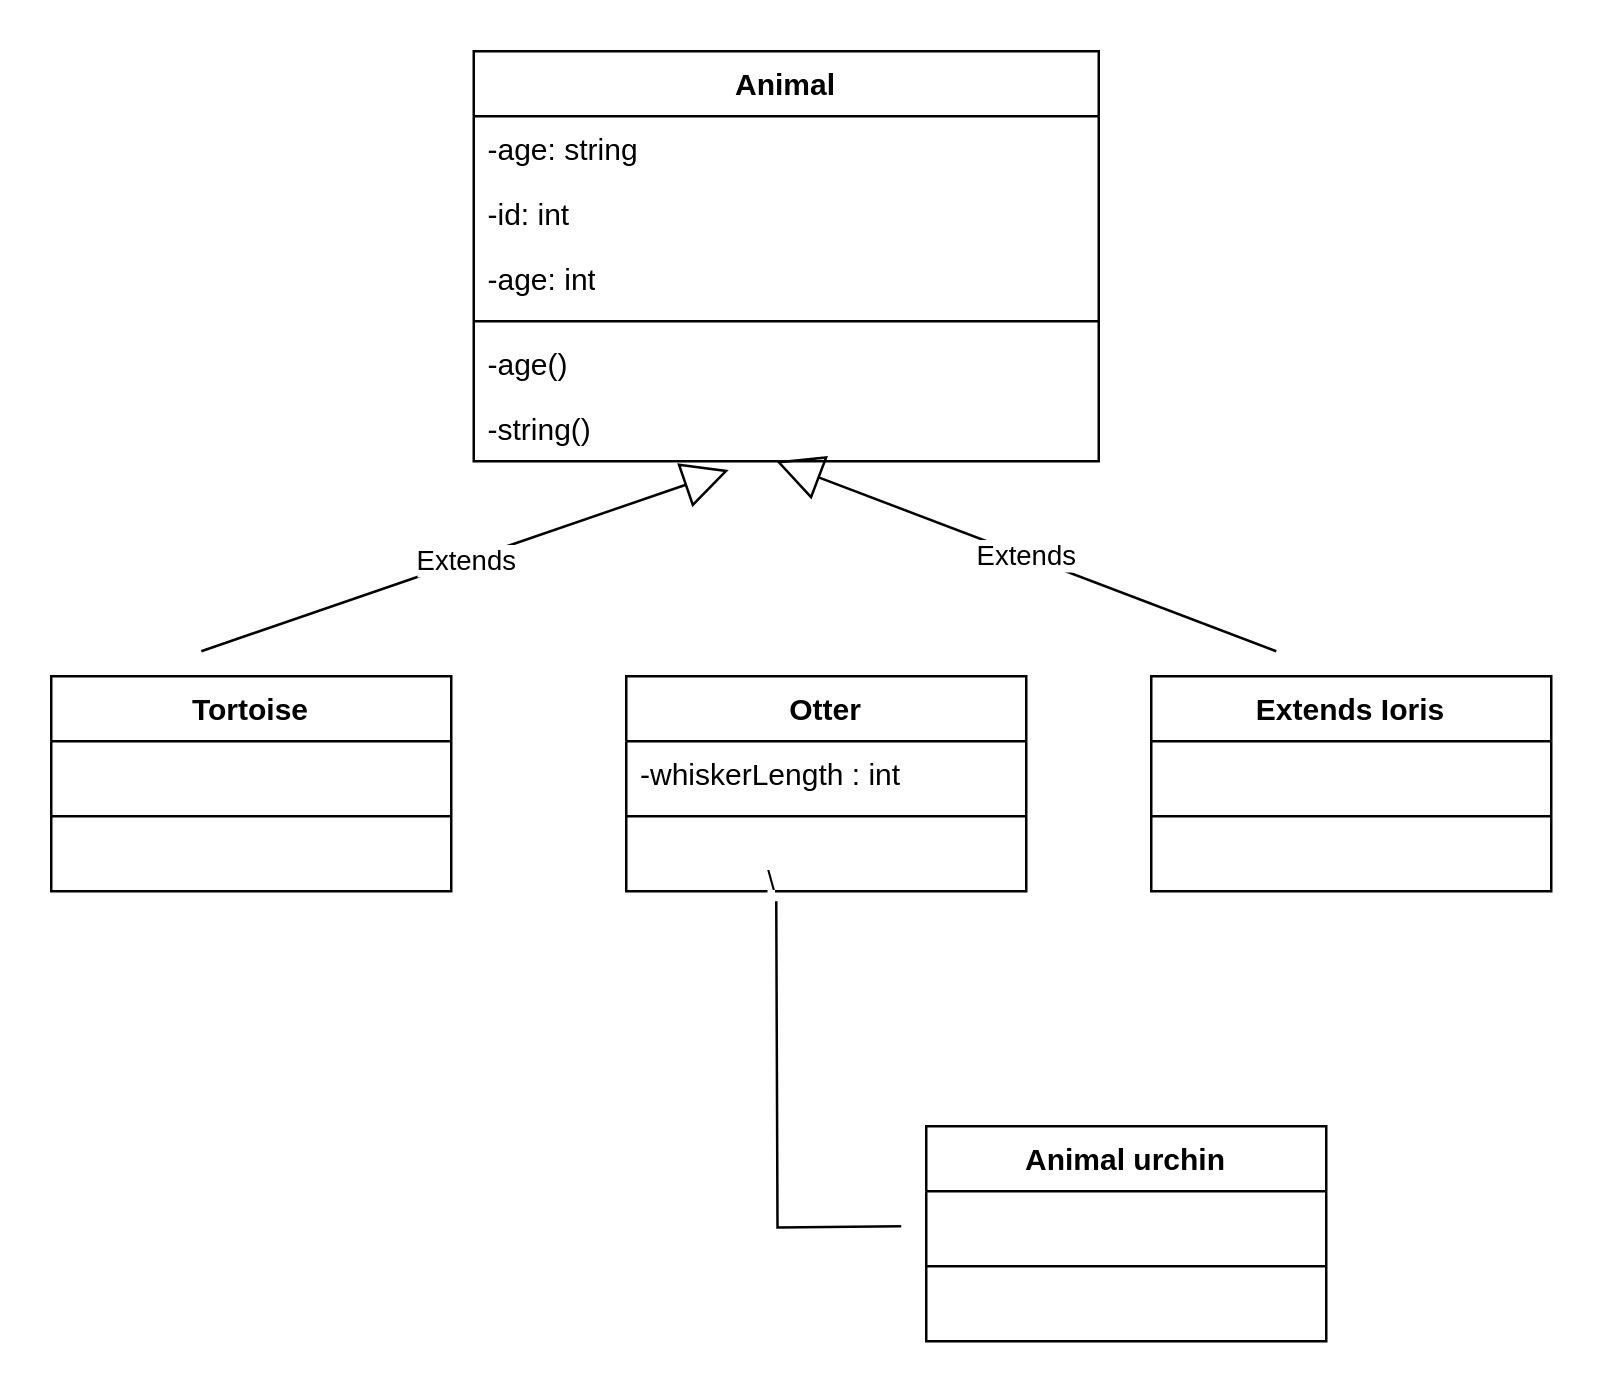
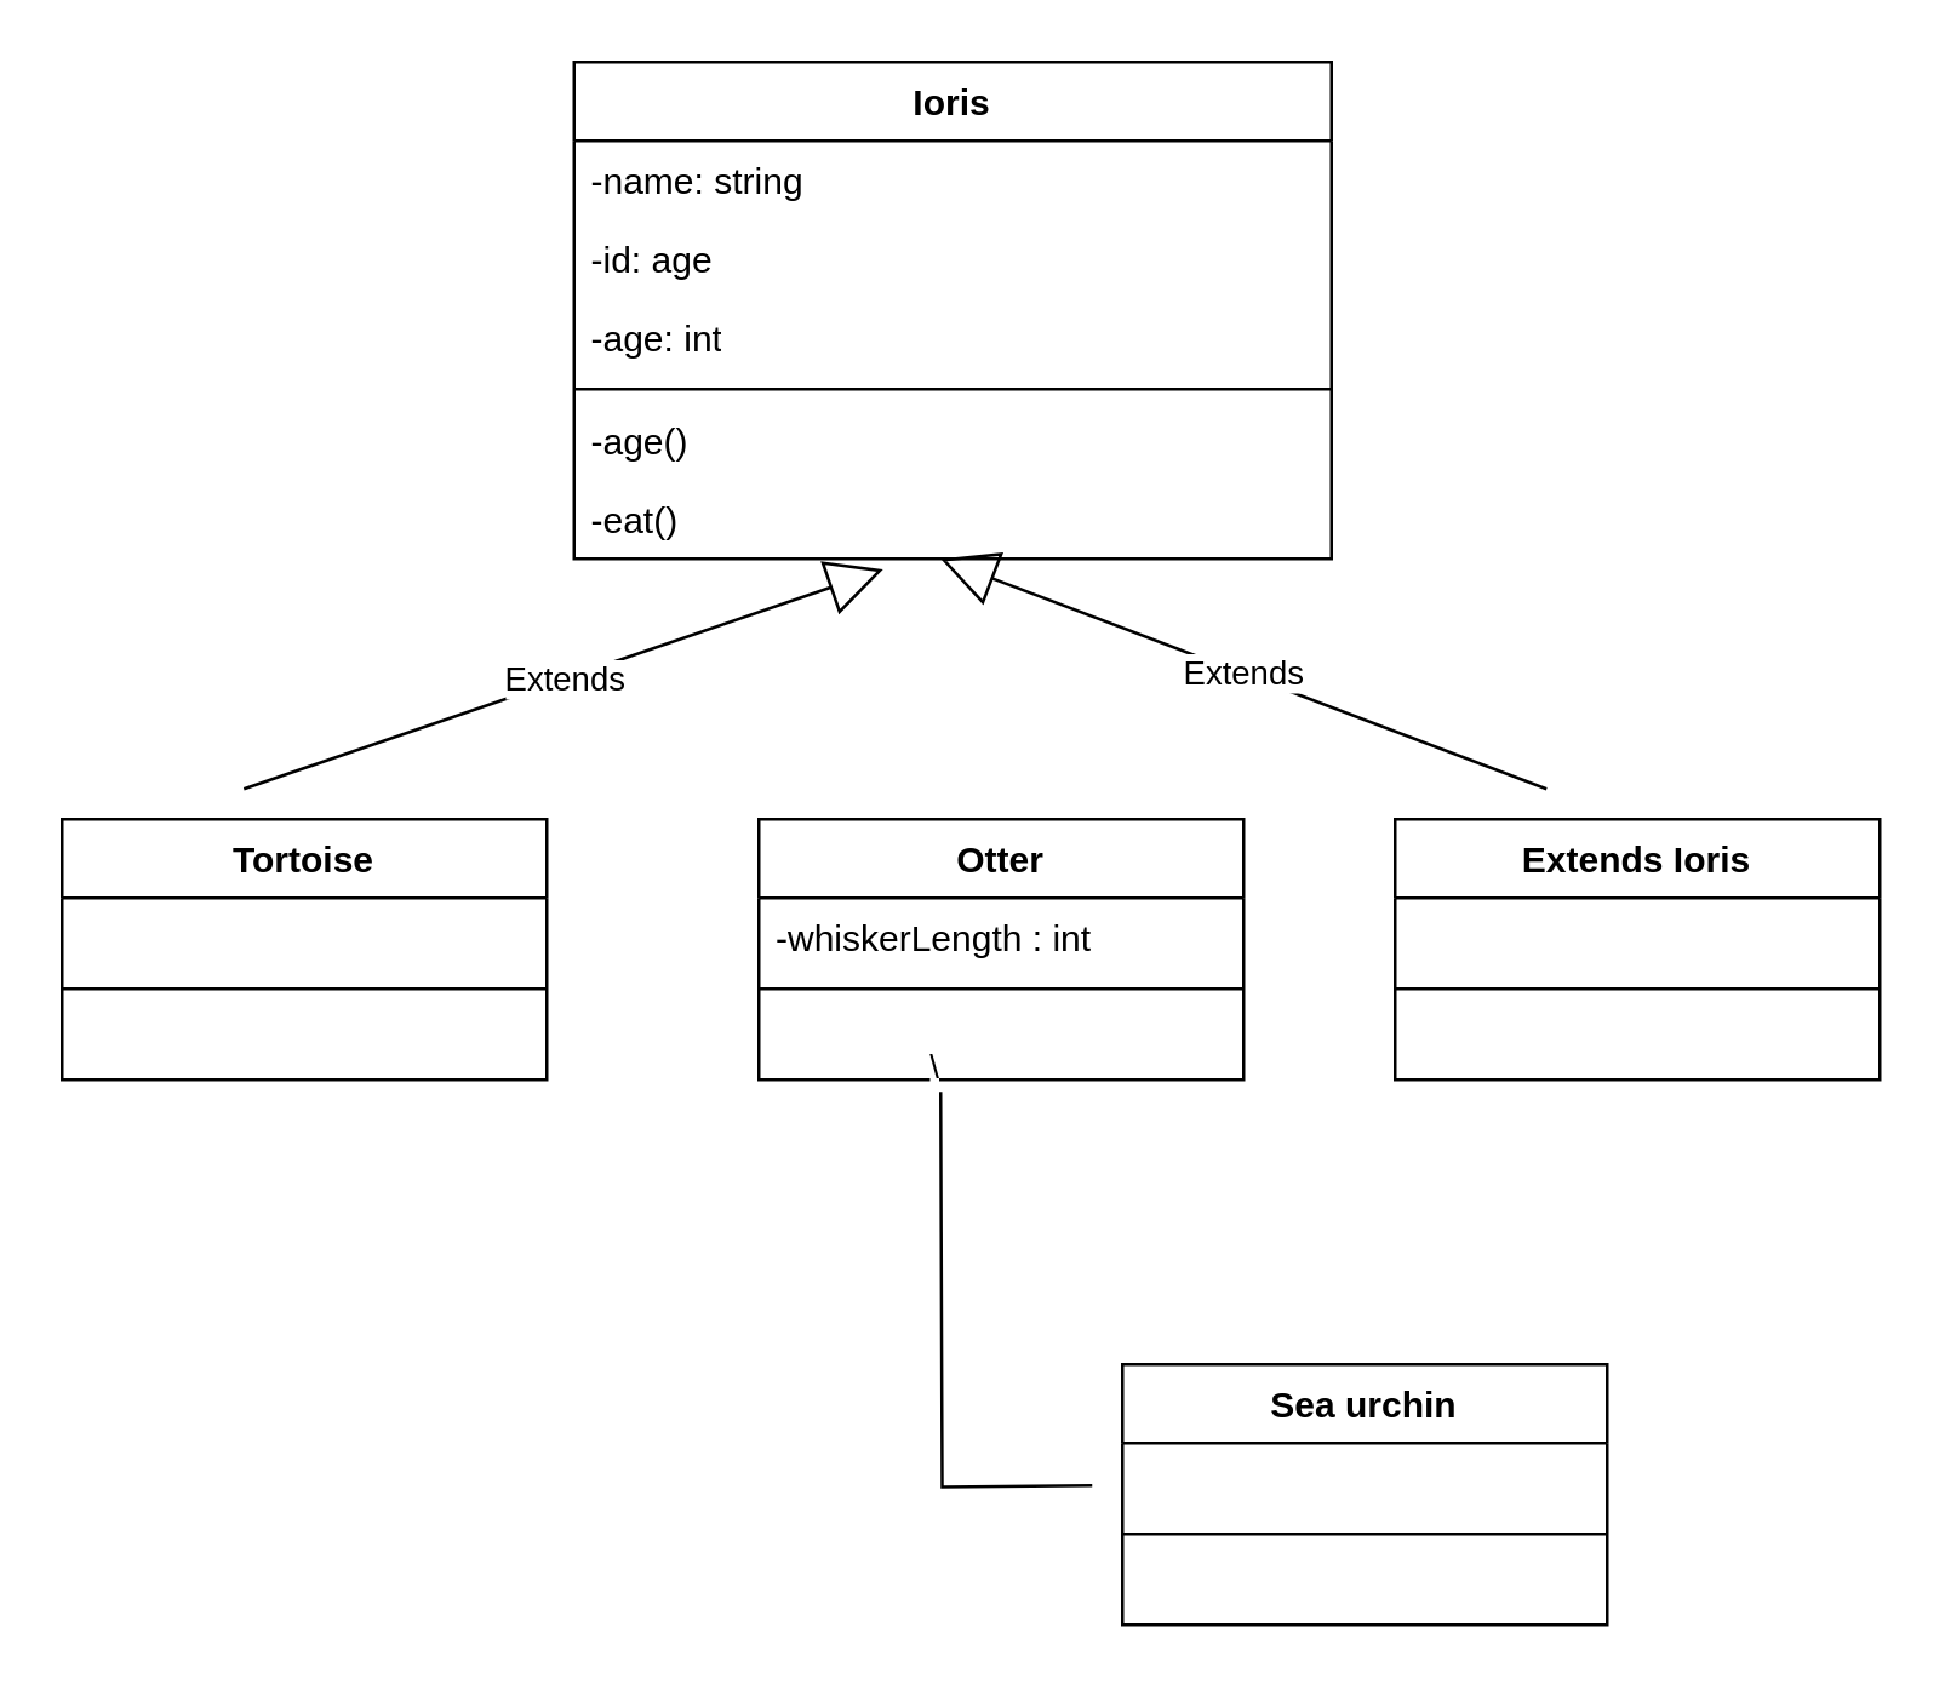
  <mxCell id="0" />
  <mxCell id="1" parent="0" />
- <mxCell id="2" value="Animal" style="swimlane;fontStyle=1;align=center;verticalAlign=top;childLayout=stackLayout;horizontal=1;startSize=26;horizontalStack=0;resizeParent=1;resizeParentMax=0;resizeLast=0;collapsible=1;marginBottom=0;whiteSpace=wrap;html=1;" vertex="1" parent="1"><mxGeometry x="189" y="20" width="250" height="164" as="geometry" /></mxCell>
- <mxCell id="3" value="-age: string&lt;table&gt;&lt;tbody&gt;&lt;tr&gt;&lt;td&gt;&lt;br&gt;&lt;/td&gt;&lt;/tr&gt;&lt;tr&gt;&lt;td&gt;&lt;br&gt;&lt;/td&gt;&lt;/tr&gt;&lt;tr&gt;&lt;td&gt;&lt;br&gt;&lt;/td&gt;&lt;/tr&gt;&lt;/tbody&gt;&lt;/table&gt;" style="text;strokeColor=none;fillColor=none;align=left;verticalAlign=top;spacingLeft=4;spacingRight=4;overflow=hidden;rotatable=0;points=[[0,0.5],[1,0.5]];portConstraint=eastwest;whiteSpace=wrap;html=1;" vertex="1" parent="2"><mxGeometry y="26" width="250" height="26" as="geometry" /></mxCell>
- <mxCell id="4" value="-id: int" style="text;strokeColor=none;fillColor=none;align=left;verticalAlign=top;spacingLeft=4;spacingRight=4;overflow=hidden;rotatable=0;points=[[0,0.5],[1,0.5]];portConstraint=eastwest;whiteSpace=wrap;html=1;" vertex="1" parent="2"><mxGeometry y="52" width="250" height="26" as="geometry" /></mxCell>
+ <mxCell id="2" value="Ioris" style="swimlane;fontStyle=1;align=center;verticalAlign=top;childLayout=stackLayout;horizontal=1;startSize=26;horizontalStack=0;resizeParent=1;resizeParentMax=0;resizeLast=0;collapsible=1;marginBottom=0;whiteSpace=wrap;html=1;" vertex="1" parent="1"><mxGeometry x="189" y="20" width="250" height="164" as="geometry" /></mxCell>
+ <mxCell id="3" value="-name: string&lt;table&gt;&lt;tbody&gt;&lt;tr&gt;&lt;td&gt;&lt;br&gt;&lt;/td&gt;&lt;/tr&gt;&lt;tr&gt;&lt;td&gt;&lt;br&gt;&lt;/td&gt;&lt;/tr&gt;&lt;tr&gt;&lt;td&gt;&lt;br&gt;&lt;/td&gt;&lt;/tr&gt;&lt;/tbody&gt;&lt;/table&gt;" style="text;strokeColor=none;fillColor=none;align=left;verticalAlign=top;spacingLeft=4;spacingRight=4;overflow=hidden;rotatable=0;points=[[0,0.5],[1,0.5]];portConstraint=eastwest;whiteSpace=wrap;html=1;" vertex="1" parent="2"><mxGeometry y="26" width="250" height="26" as="geometry" /></mxCell>
+ <mxCell id="4" value="-id: age" style="text;strokeColor=none;fillColor=none;align=left;verticalAlign=top;spacingLeft=4;spacingRight=4;overflow=hidden;rotatable=0;points=[[0,0.5],[1,0.5]];portConstraint=eastwest;whiteSpace=wrap;html=1;" vertex="1" parent="2"><mxGeometry y="52" width="250" height="26" as="geometry" /></mxCell>
  <mxCell id="5" value="-age: int" style="text;strokeColor=none;fillColor=none;align=left;verticalAlign=top;spacingLeft=4;spacingRight=4;overflow=hidden;rotatable=0;points=[[0,0.5],[1,0.5]];portConstraint=eastwest;whiteSpace=wrap;html=1;" vertex="1" parent="2"><mxGeometry y="78" width="250" height="26" as="geometry" /></mxCell>
  <mxCell id="6" value="" style="line;strokeWidth=1;fillColor=none;align=left;verticalAlign=middle;spacingTop=-1;spacingLeft=3;spacingRight=3;rotatable=0;labelPosition=right;points=[];portConstraint=eastwest;strokeColor=inherit;" vertex="1" parent="2"><mxGeometry y="104" width="250" height="8" as="geometry" /></mxCell>
  <mxCell id="7" value="-age()" style="text;strokeColor=none;fillColor=none;align=left;verticalAlign=top;spacingLeft=4;spacingRight=4;overflow=hidden;rotatable=0;points=[[0,0.5],[1,0.5]];portConstraint=eastwest;whiteSpace=wrap;html=1;" vertex="1" parent="2"><mxGeometry y="112" width="250" height="26" as="geometry" /></mxCell>
- <mxCell id="8" value="-string()" style="text;strokeColor=none;fillColor=none;align=left;verticalAlign=top;spacingLeft=4;spacingRight=4;overflow=hidden;rotatable=0;points=[[0,0.5],[1,0.5]];portConstraint=eastwest;whiteSpace=wrap;html=1;" vertex="1" parent="2"><mxGeometry y="138" width="250" height="26" as="geometry" /></mxCell>
+ <mxCell id="8" value="-eat()" style="text;strokeColor=none;fillColor=none;align=left;verticalAlign=top;spacingLeft=4;spacingRight=4;overflow=hidden;rotatable=0;points=[[0,0.5],[1,0.5]];portConstraint=eastwest;whiteSpace=wrap;html=1;" vertex="1" parent="2"><mxGeometry y="138" width="250" height="26" as="geometry" /></mxCell>
  <mxCell id="9" value="Tortoise" style="swimlane;fontStyle=1;align=center;verticalAlign=top;childLayout=stackLayout;horizontal=1;startSize=26;horizontalStack=0;resizeParent=1;resizeParentMax=0;resizeLast=0;collapsible=1;marginBottom=0;whiteSpace=wrap;html=1;" vertex="1" parent="1"><mxGeometry x="20" y="270" width="160" height="86" as="geometry" /></mxCell>
  <mxCell id="10" value="&amp;nbsp;" style="text;strokeColor=none;fillColor=none;align=left;verticalAlign=top;spacingLeft=4;spacingRight=4;overflow=hidden;rotatable=0;points=[[0,0.5],[1,0.5]];portConstraint=eastwest;whiteSpace=wrap;html=1;" vertex="1" parent="9"><mxGeometry y="26" width="160" height="26" as="geometry" /></mxCell>
  <mxCell id="11" value="" style="line;strokeWidth=1;fillColor=none;align=left;verticalAlign=middle;spacingTop=-1;spacingLeft=3;spacingRight=3;rotatable=0;labelPosition=right;points=[];portConstraint=eastwest;strokeColor=inherit;" vertex="1" parent="9"><mxGeometry y="52" width="160" height="8" as="geometry" /></mxCell>
  <mxCell id="12" value="&amp;nbsp;" style="text;strokeColor=none;fillColor=none;align=left;verticalAlign=top;spacingLeft=4;spacingRight=4;overflow=hidden;rotatable=0;points=[[0,0.5],[1,0.5]];portConstraint=eastwest;whiteSpace=wrap;html=1;" vertex="1" parent="9"><mxGeometry y="60" width="160" height="26" as="geometry" /></mxCell>
  <mxCell id="13" value="Otter" style="swimlane;fontStyle=1;align=center;verticalAlign=top;childLayout=stackLayout;horizontal=1;startSize=26;horizontalStack=0;resizeParent=1;resizeParentMax=0;resizeLast=0;collapsible=1;marginBottom=0;whiteSpace=wrap;html=1;" vertex="1" parent="1"><mxGeometry x="250" y="270" width="160" height="86" as="geometry" /></mxCell>
  <mxCell id="14" value="-whiskerLength : int" style="text;strokeColor=none;fillColor=none;align=left;verticalAlign=top;spacingLeft=4;spacingRight=4;overflow=hidden;rotatable=0;points=[[0,0.5],[1,0.5]];portConstraint=eastwest;whiteSpace=wrap;html=1;" vertex="1" parent="13"><mxGeometry y="26" width="160" height="26" as="geometry" /></mxCell>
  <mxCell id="15" value="" style="line;strokeWidth=1;fillColor=none;align=left;verticalAlign=middle;spacingTop=-1;spacingLeft=3;spacingRight=3;rotatable=0;labelPosition=right;points=[];portConstraint=eastwest;strokeColor=inherit;" vertex="1" parent="13"><mxGeometry y="52" width="160" height="8" as="geometry" /></mxCell>
  <mxCell id="16" value="&amp;nbsp;" style="text;strokeColor=none;fillColor=none;align=left;verticalAlign=top;spacingLeft=4;spacingRight=4;overflow=hidden;rotatable=0;points=[[0,0.5],[1,0.5]];portConstraint=eastwest;whiteSpace=wrap;html=1;" vertex="1" parent="13"><mxGeometry y="60" width="160" height="26" as="geometry" /></mxCell>
  <mxCell id="17" value="Extends Ioris" style="swimlane;fontStyle=1;align=center;verticalAlign=top;childLayout=stackLayout;horizontal=1;startSize=26;horizontalStack=0;resizeParent=1;resizeParentMax=0;resizeLast=0;collapsible=1;marginBottom=0;whiteSpace=wrap;html=1;" vertex="1" parent="1"><mxGeometry x="460" y="270" width="160" height="86" as="geometry" /></mxCell>
  <mxCell id="18" value="&amp;nbsp;" style="text;strokeColor=none;fillColor=none;align=left;verticalAlign=top;spacingLeft=4;spacingRight=4;overflow=hidden;rotatable=0;points=[[0,0.5],[1,0.5]];portConstraint=eastwest;whiteSpace=wrap;html=1;" vertex="1" parent="17"><mxGeometry y="26" width="160" height="26" as="geometry" /></mxCell>
  <mxCell id="19" value="" style="line;strokeWidth=1;fillColor=none;align=left;verticalAlign=middle;spacingTop=-1;spacingLeft=3;spacingRight=3;rotatable=0;labelPosition=right;points=[];portConstraint=eastwest;strokeColor=inherit;" vertex="1" parent="17"><mxGeometry y="52" width="160" height="8" as="geometry" /></mxCell>
  <mxCell id="20" value="&amp;nbsp;" style="text;strokeColor=none;fillColor=none;align=left;verticalAlign=top;spacingLeft=4;spacingRight=4;overflow=hidden;rotatable=0;points=[[0,0.5],[1,0.5]];portConstraint=eastwest;whiteSpace=wrap;html=1;" vertex="1" parent="17"><mxGeometry y="60" width="160" height="26" as="geometry" /></mxCell>
  <mxCell id="21" value="Extends" style="endArrow=block;endSize=16;endFill=0;html=1;rounded=0;entryX=0.408;entryY=1.135;entryDx=0;entryDy=0;entryPerimeter=0;" edge="1" parent="1" target="8"><mxGeometry width="160" relative="1" as="geometry"><mxPoint x="80" y="260" as="sourcePoint" /><mxPoint x="240" y="240" as="targetPoint" /></mxGeometry></mxCell>
  <mxCell id="22" value="Extends" style="endArrow=block;endSize=16;endFill=0;html=1;rounded=0;entryX=0.444;entryY=1.135;entryDx=0;entryDy=0;entryPerimeter=0;" edge="1" parent="1"><mxGeometry width="160" relative="1" as="geometry"><mxPoint x="510" y="260" as="sourcePoint" /><mxPoint x="310" y="184" as="targetPoint" /></mxGeometry></mxCell>
- <mxCell id="23" value="Animal urchin" style="swimlane;fontStyle=1;align=center;verticalAlign=top;childLayout=stackLayout;horizontal=1;startSize=26;horizontalStack=0;resizeParent=1;resizeParentMax=0;resizeLast=0;collapsible=1;marginBottom=0;whiteSpace=wrap;html=1;" vertex="1" parent="1"><mxGeometry x="370" y="450" width="160" height="86" as="geometry" /></mxCell>
+ <mxCell id="23" value="Sea urchin" style="swimlane;fontStyle=1;align=center;verticalAlign=top;childLayout=stackLayout;horizontal=1;startSize=26;horizontalStack=0;resizeParent=1;resizeParentMax=0;resizeLast=0;collapsible=1;marginBottom=0;whiteSpace=wrap;html=1;" vertex="1" parent="1"><mxGeometry x="370" y="450" width="160" height="86" as="geometry" /></mxCell>
  <mxCell id="24" value="&amp;nbsp;" style="text;strokeColor=none;fillColor=none;align=left;verticalAlign=top;spacingLeft=4;spacingRight=4;overflow=hidden;rotatable=0;points=[[0,0.5],[1,0.5]];portConstraint=eastwest;whiteSpace=wrap;html=1;" vertex="1" parent="23"><mxGeometry y="26" width="160" height="26" as="geometry" /></mxCell>
  <mxCell id="25" value="" style="line;strokeWidth=1;fillColor=none;align=left;verticalAlign=middle;spacingTop=-1;spacingLeft=3;spacingRight=3;rotatable=0;labelPosition=right;points=[];portConstraint=eastwest;strokeColor=inherit;" vertex="1" parent="23"><mxGeometry y="52" width="160" height="8" as="geometry" /></mxCell>
  <mxCell id="26" value="&amp;nbsp;" style="text;strokeColor=none;fillColor=none;align=left;verticalAlign=top;spacingLeft=4;spacingRight=4;overflow=hidden;rotatable=0;points=[[0,0.5],[1,0.5]];portConstraint=eastwest;whiteSpace=wrap;html=1;" vertex="1" parent="23"><mxGeometry y="60" width="160" height="26" as="geometry" /></mxCell>
  <mxCell id="27" value="" style="endArrow=none;html=1;edgeStyle=orthogonalEdgeStyle;rounded=0;" edge="1" parent="1"><mxGeometry relative="1" as="geometry"><mxPoint x="360" y="490" as="sourcePoint" /><mxPoint x="310" y="360" as="targetPoint" /></mxGeometry></mxCell>
  <mxCell id="28" value="\" style="edgeLabel;resizable=0;html=1;align=right;verticalAlign=bottom;" connectable="0" vertex="1" parent="27"><mxGeometry x="1" relative="1" as="geometry" /></mxCell>
